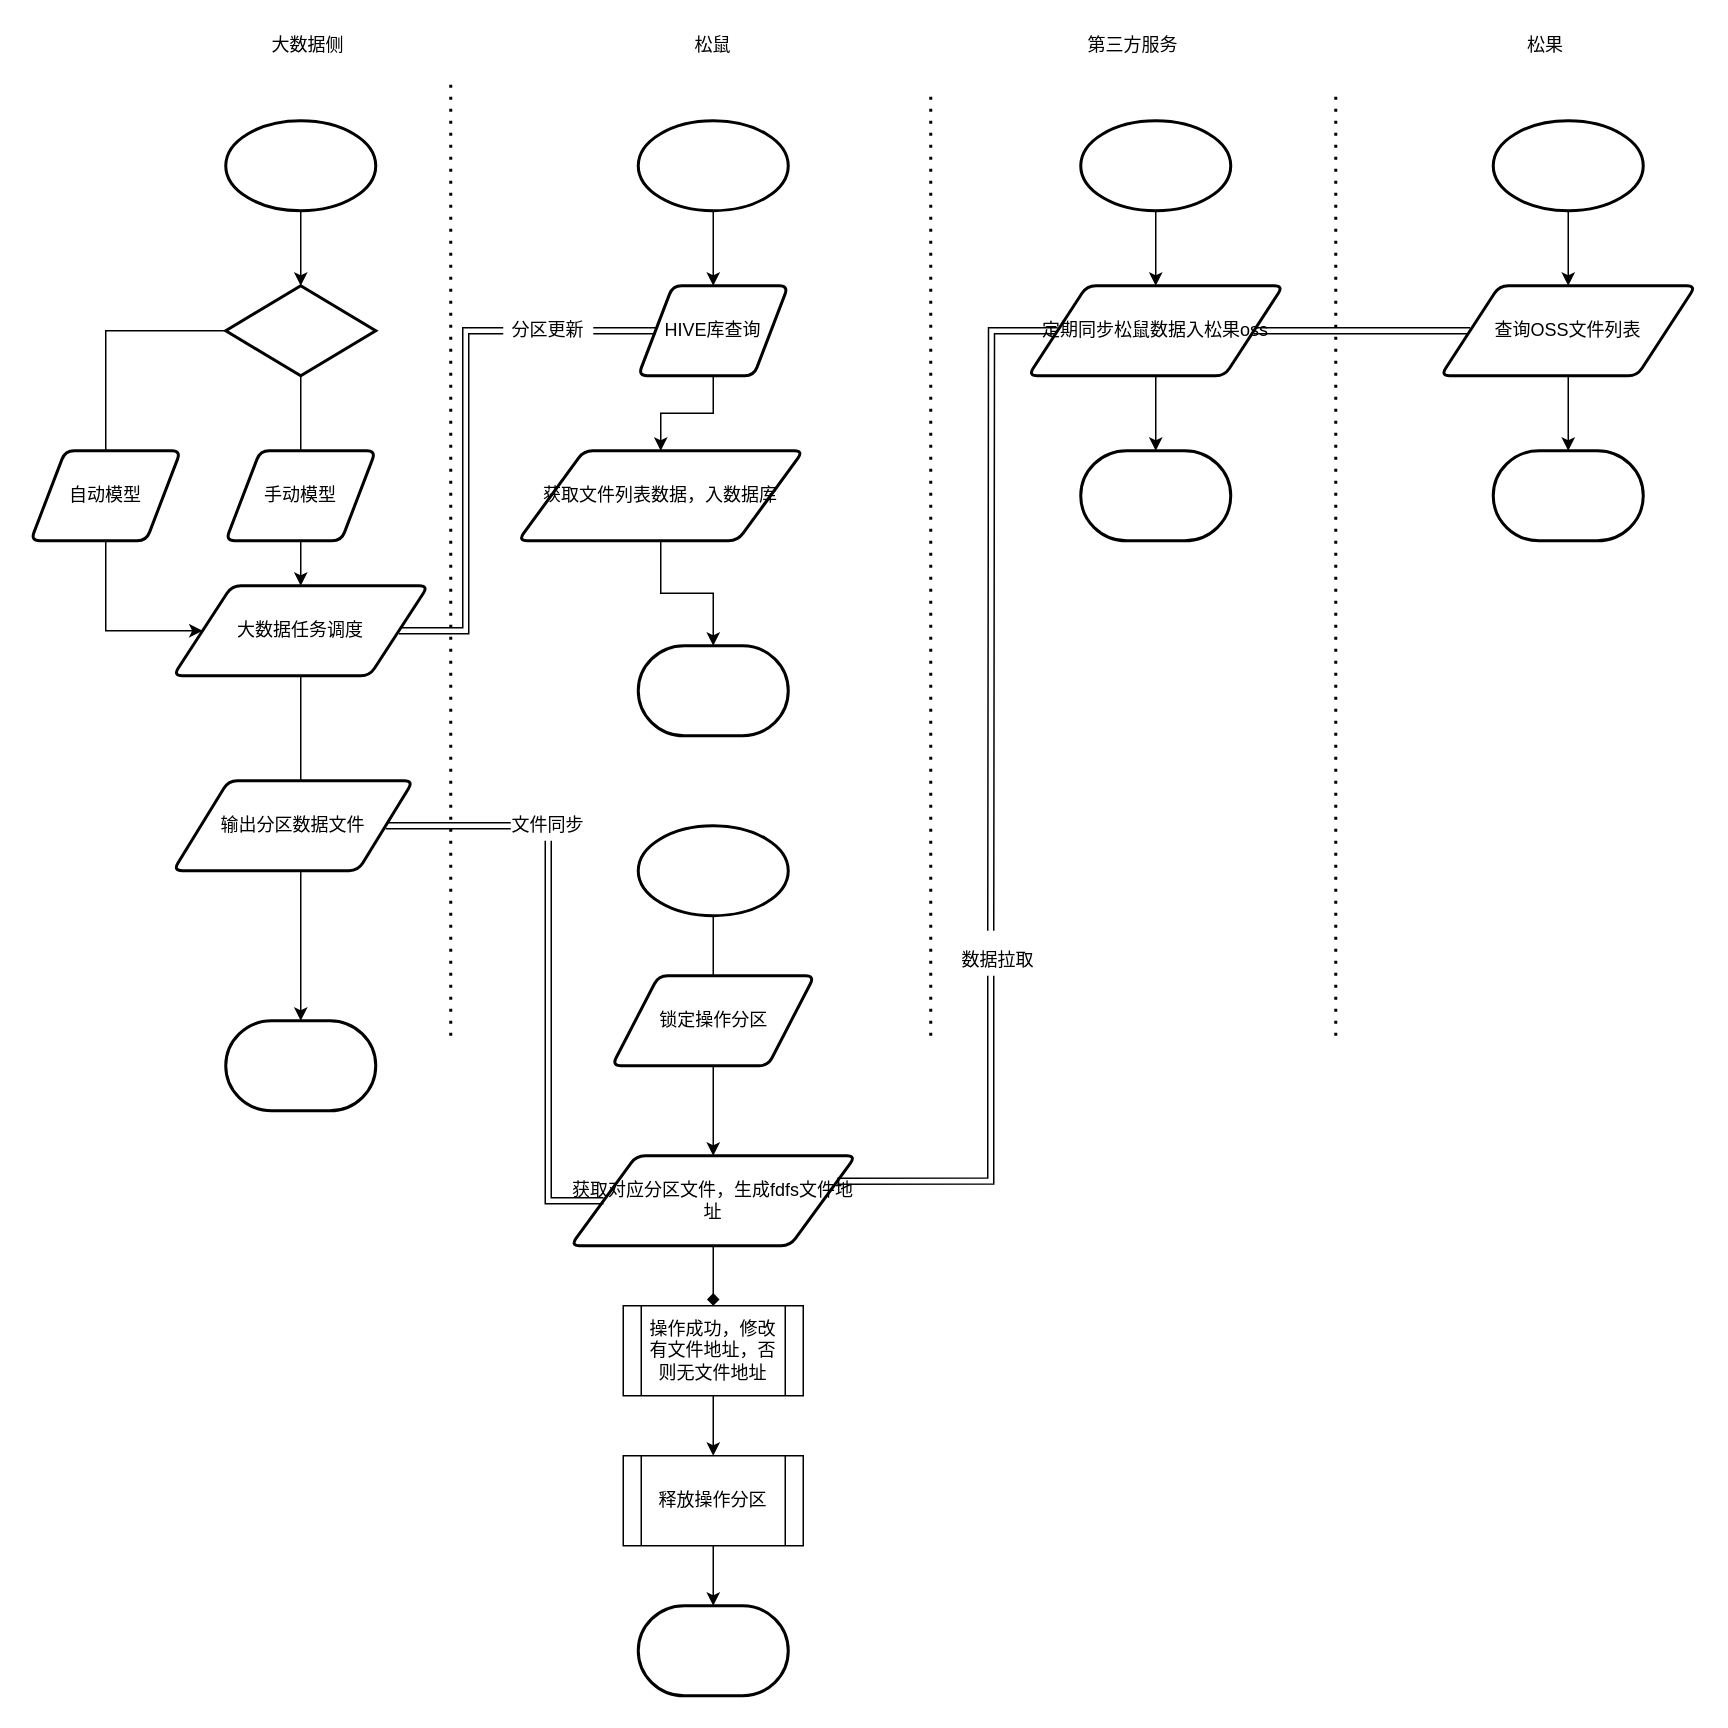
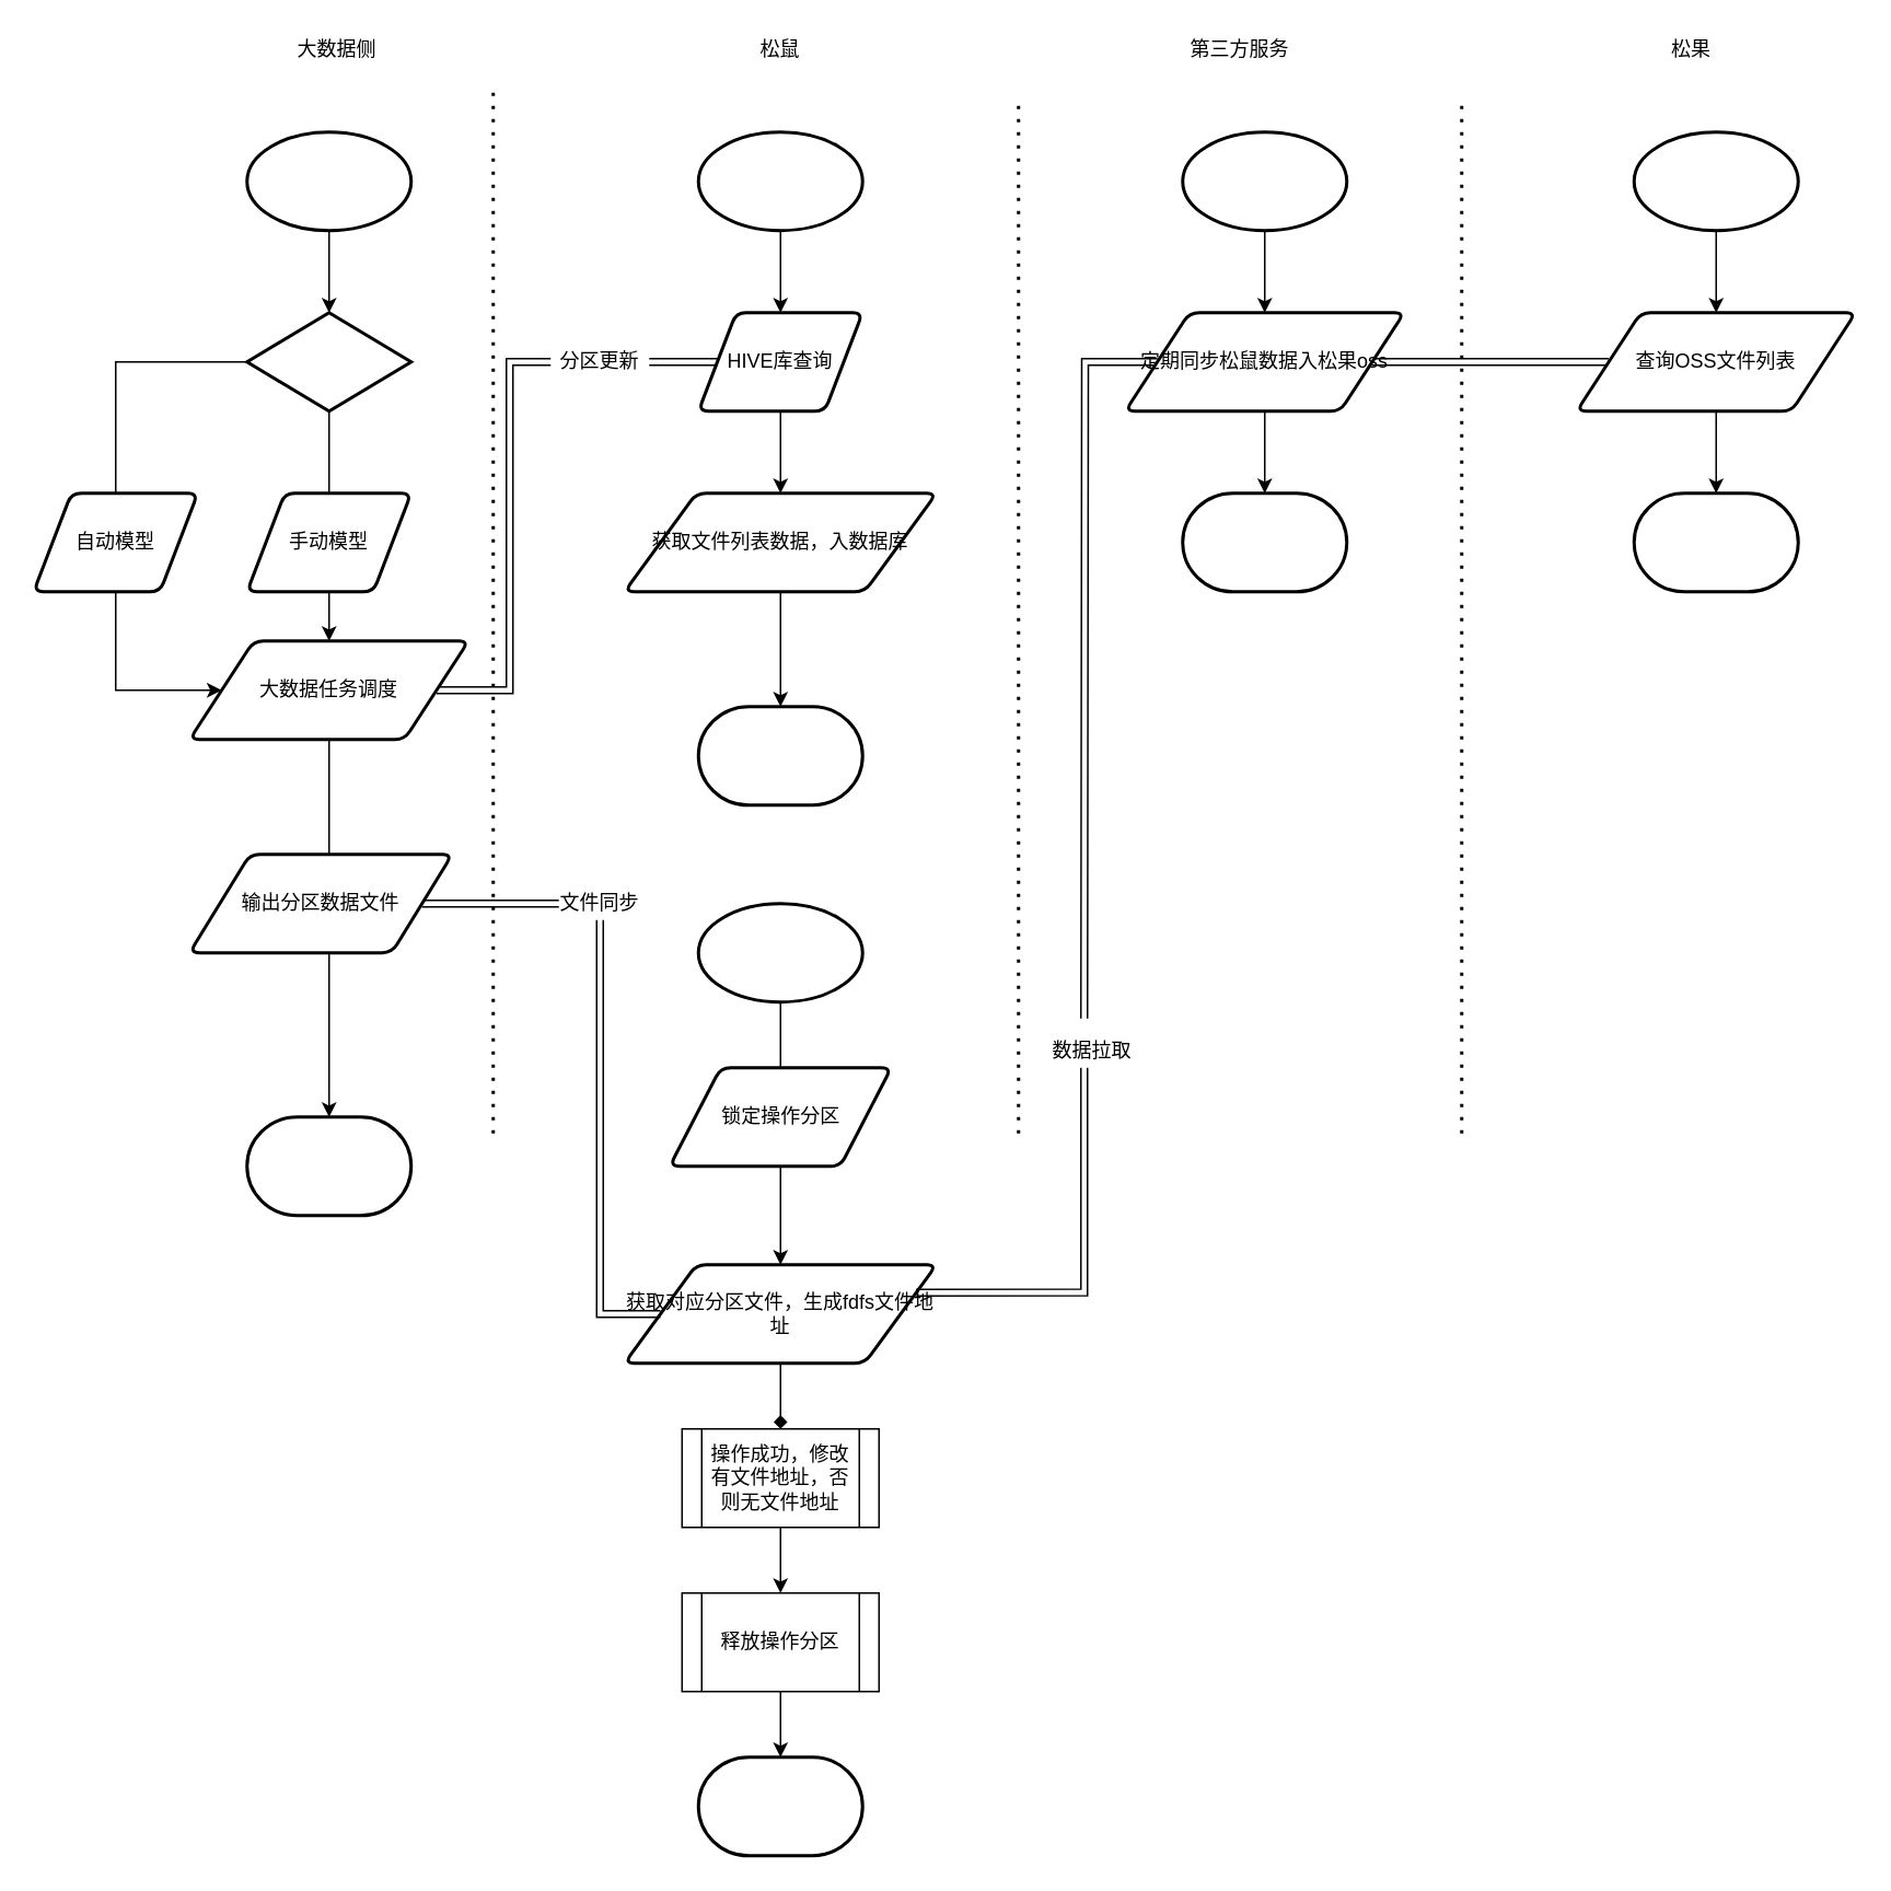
  <mxCell id="0" />
  <mxCell id="1" parent="0" />
  <mxCell id="2" value="" style="endArrow=none;dashed=1;html=1;dashPattern=1 3;strokeWidth=2;" parent="1" edge="1"><mxGeometry width="50" height="50" relative="1" as="geometry"><mxPoint x="300" y="690" as="sourcePoint" /><mxPoint x="300" y="50" as="targetPoint" /></mxGeometry></mxCell>
  <mxCell id="3" value="" style="endArrow=none;dashed=1;html=1;dashPattern=1 3;strokeWidth=2;" parent="1" edge="1"><mxGeometry width="50" height="50" relative="1" as="geometry"><mxPoint x="620" y="690" as="sourcePoint" /><mxPoint x="620" y="60" as="targetPoint" /></mxGeometry></mxCell>
  <mxCell id="4" value="大数据侧" style="text;html=1;strokeColor=none;fillColor=none;align=center;verticalAlign=middle;whiteSpace=wrap;rounded=0;" parent="1" vertex="1"><mxGeometry x="170" y="20" width="70" height="20" as="geometry" /></mxCell>
  <mxCell id="5" value="松鼠" style="text;html=1;strokeColor=none;fillColor=none;align=center;verticalAlign=middle;whiteSpace=wrap;rounded=0;" parent="1" vertex="1"><mxGeometry x="440" y="20" width="70" height="20" as="geometry" /></mxCell>
  <mxCell id="6" value="第三方服务" style="text;html=1;strokeColor=none;fillColor=none;align=center;verticalAlign=middle;whiteSpace=wrap;rounded=0;" parent="1" vertex="1"><mxGeometry x="720" y="20" width="70" height="20" as="geometry" /></mxCell>
  <mxCell id="7" style="edgeStyle=orthogonalEdgeStyle;rounded=0;orthogonalLoop=1;jettySize=auto;html=1;entryX=0.5;entryY=0;entryDx=0;entryDy=0;entryPerimeter=0;" parent="1" source="8" target="12" edge="1"><mxGeometry relative="1" as="geometry" /></mxCell>
  <mxCell id="8" value="" style="strokeWidth=2;html=1;shape=mxgraph.flowchart.start_1;whiteSpace=wrap;" parent="1" vertex="1"><mxGeometry x="150" y="80" width="100" height="60" as="geometry" /></mxCell>
  <mxCell id="9" value="" style="strokeWidth=2;html=1;shape=mxgraph.flowchart.terminator;whiteSpace=wrap;" parent="1" vertex="1"><mxGeometry x="150" y="680" width="100" height="60" as="geometry" /></mxCell>
  <mxCell id="10" style="edgeStyle=orthogonalEdgeStyle;rounded=0;orthogonalLoop=1;jettySize=auto;html=1;entryX=0.5;entryY=0;entryDx=0;entryDy=0;" parent="1" source="12" target="15" edge="1"><mxGeometry relative="1" as="geometry" /></mxCell>
  <mxCell id="11" style="edgeStyle=orthogonalEdgeStyle;rounded=0;orthogonalLoop=1;jettySize=auto;html=1;entryX=0;entryY=0.5;entryDx=0;entryDy=0;exitX=0;exitY=0.5;exitDx=0;exitDy=0;exitPerimeter=0;" parent="1" source="12" target="15" edge="1"><mxGeometry relative="1" as="geometry"><Array as="points"><mxPoint x="70" y="220" /><mxPoint x="70" y="420" /></Array></mxGeometry></mxCell>
  <mxCell id="12" value="" style="strokeWidth=2;html=1;shape=mxgraph.flowchart.decision;whiteSpace=wrap;" parent="1" vertex="1"><mxGeometry x="150" y="190" width="100" height="60" as="geometry" /></mxCell>
  <mxCell id="13" style="edgeStyle=orthogonalEdgeStyle;rounded=0;orthogonalLoop=1;jettySize=auto;html=1;entryX=0.5;entryY=0;entryDx=0;entryDy=0;entryPerimeter=0;" parent="1" source="15" target="9" edge="1"><mxGeometry relative="1" as="geometry" /></mxCell>
  <mxCell id="14" style="edgeStyle=orthogonalEdgeStyle;rounded=0;orthogonalLoop=1;jettySize=auto;html=1;entryX=0;entryY=0.5;entryDx=0;entryDy=0;shape=link;" edge="1" parent="1" source="15" target="33"><mxGeometry relative="1" as="geometry" /></mxCell>
  <mxCell id="15" value="大数据任务调度" style="shape=parallelogram;html=1;strokeWidth=2;perimeter=parallelogramPerimeter;whiteSpace=wrap;rounded=1;arcSize=12;size=0.23;" parent="1" vertex="1"><mxGeometry x="115" y="390" width="170" height="60" as="geometry" /></mxCell>
  <mxCell id="16" value="手动模型" style="shape=parallelogram;html=1;strokeWidth=2;perimeter=parallelogramPerimeter;whiteSpace=wrap;rounded=1;arcSize=12;size=0.23;" parent="1" vertex="1"><mxGeometry x="150" y="300" width="100" height="60" as="geometry" /></mxCell>
  <mxCell id="17" value="自动模型" style="shape=parallelogram;html=1;strokeWidth=2;perimeter=parallelogramPerimeter;whiteSpace=wrap;rounded=1;arcSize=12;size=0.23;" parent="1" vertex="1"><mxGeometry x="20" y="300" width="100" height="60" as="geometry" /></mxCell>
  <mxCell id="18" style="edgeStyle=orthogonalEdgeStyle;rounded=0;orthogonalLoop=1;jettySize=auto;html=1;entryX=0;entryY=0.5;entryDx=0;entryDy=0;shape=link;" edge="1" parent="1" source="19" target="35"><mxGeometry relative="1" as="geometry" /></mxCell>
  <mxCell id="19" value="输出分区数据文件" style="shape=parallelogram;html=1;strokeWidth=2;perimeter=parallelogramPerimeter;whiteSpace=wrap;rounded=1;arcSize=12;size=0.23;" parent="1" vertex="1"><mxGeometry x="115" y="520" width="160" height="60" as="geometry" /></mxCell>
  <mxCell id="20" value="" style="edgeStyle=orthogonalEdgeStyle;rounded=0;orthogonalLoop=1;jettySize=auto;html=1;" parent="1" source="21" target="31" edge="1"><mxGeometry relative="1" as="geometry" /></mxCell>
  <mxCell id="21" value="" style="strokeWidth=2;html=1;shape=mxgraph.flowchart.start_1;whiteSpace=wrap;" parent="1" vertex="1"><mxGeometry x="425" y="80" width="100" height="60" as="geometry" /></mxCell>
  <mxCell id="22" value="" style="strokeWidth=2;html=1;shape=mxgraph.flowchart.terminator;whiteSpace=wrap;" parent="1" vertex="1"><mxGeometry x="425" y="430" width="100" height="60" as="geometry" /></mxCell>
  <mxCell id="23" value="" style="edgeStyle=orthogonalEdgeStyle;rounded=0;orthogonalLoop=1;jettySize=auto;html=1;" parent="1" source="31" target="25" edge="1"><mxGeometry relative="1" as="geometry"><mxPoint x="475" y="240" as="sourcePoint" /></mxGeometry></mxCell>
  <mxCell id="24" value="" style="edgeStyle=orthogonalEdgeStyle;rounded=0;orthogonalLoop=1;jettySize=auto;html=1;" parent="1" source="25" target="22" edge="1"><mxGeometry relative="1" as="geometry" /></mxCell>
- <mxCell id="25" value="获取文件列表数据，入数据库" style="shape=parallelogram;html=1;strokeWidth=2;perimeter=parallelogramPerimeter;whiteSpace=wrap;rounded=1;arcSize=12;size=0.23;" parent="1" vertex="1"><mxGeometry x="345" y="300" width="190" height="60" as="geometry" /></mxCell>
+ <mxCell id="25" value="获取文件列表数据，入数据库" style="shape=parallelogram;html=1;strokeWidth=2;perimeter=parallelogramPerimeter;whiteSpace=wrap;rounded=1;arcSize=12;size=0.23;" parent="1" vertex="1"><mxGeometry x="380" y="300" width="190" height="60" as="geometry" /></mxCell>
  <mxCell id="26" value="" style="edgeStyle=orthogonalEdgeStyle;rounded=0;orthogonalLoop=1;jettySize=auto;html=1;" parent="1" source="27" edge="1"><mxGeometry relative="1" as="geometry"><mxPoint x="475" y="670" as="targetPoint" /></mxGeometry></mxCell>
  <mxCell id="27" value="" style="strokeWidth=2;html=1;shape=mxgraph.flowchart.start_1;whiteSpace=wrap;" parent="1" vertex="1"><mxGeometry x="425" y="550" width="100" height="60" as="geometry" /></mxCell>
  <mxCell id="28" value="" style="strokeWidth=2;html=1;shape=mxgraph.flowchart.terminator;whiteSpace=wrap;" parent="1" vertex="1"><mxGeometry x="425" y="1070" width="100" height="60" as="geometry" /></mxCell>
  <mxCell id="29" value="" style="edgeStyle=orthogonalEdgeStyle;rounded=0;orthogonalLoop=1;jettySize=auto;html=1;endArrow=diamond;" edge="1" parent="1" source="30" target="37"><mxGeometry relative="1" as="geometry" /></mxCell>
  <mxCell id="30" value="获取对应分区文件，生成fdfs文件地址" style="shape=parallelogram;html=1;strokeWidth=2;perimeter=parallelogramPerimeter;whiteSpace=wrap;rounded=1;arcSize=12;size=0.23;" parent="1" vertex="1"><mxGeometry x="380" y="770" width="190" height="60" as="geometry" /></mxCell>
  <mxCell id="31" value="HIVE库查询" style="shape=parallelogram;html=1;strokeWidth=2;perimeter=parallelogramPerimeter;whiteSpace=wrap;rounded=1;arcSize=12;size=0.23;" parent="1" vertex="1"><mxGeometry x="425" y="190" width="100" height="60" as="geometry" /></mxCell>
  <mxCell id="32" value="" style="edgeStyle=orthogonalEdgeStyle;shape=link;rounded=0;orthogonalLoop=1;jettySize=auto;html=1;" edge="1" parent="1" source="33" target="31"><mxGeometry relative="1" as="geometry" /></mxCell>
  <mxCell id="33" value="分区更新" style="text;html=1;strokeColor=none;fillColor=none;align=center;verticalAlign=middle;whiteSpace=wrap;rounded=0;" parent="1" vertex="1"><mxGeometry x="335" y="210" width="60" height="20" as="geometry" /></mxCell>
  <mxCell id="34" style="edgeStyle=orthogonalEdgeStyle;shape=link;rounded=0;orthogonalLoop=1;jettySize=auto;html=1;entryX=0;entryY=0.5;entryDx=0;entryDy=0;" edge="1" parent="1" source="35" target="30"><mxGeometry relative="1" as="geometry"><Array as="points"><mxPoint x="365" y="800" /></Array></mxGeometry></mxCell>
  <mxCell id="35" value="文件同步" style="text;html=1;strokeColor=none;fillColor=none;align=center;verticalAlign=middle;whiteSpace=wrap;rounded=0;" parent="1" vertex="1"><mxGeometry x="340" y="540" width="50" height="20" as="geometry" /></mxCell>
  <mxCell id="36" value="" style="edgeStyle=orthogonalEdgeStyle;rounded=0;orthogonalLoop=1;jettySize=auto;html=1;" edge="1" parent="1" source="37" target="41"><mxGeometry relative="1" as="geometry" /></mxCell>
  <mxCell id="37" value="操作成功，修改有文件地址，否则无文件地址" style="shape=process;whiteSpace=wrap;html=1;backgroundOutline=1;" vertex="1" parent="1"><mxGeometry x="415" y="870" width="120" height="60" as="geometry" /></mxCell>
  <mxCell id="38" value="" style="edgeStyle=orthogonalEdgeStyle;rounded=0;orthogonalLoop=1;jettySize=auto;html=1;" edge="1" parent="1" source="39" target="30"><mxGeometry relative="1" as="geometry" /></mxCell>
  <mxCell id="39" value="锁定操作分区" style="shape=parallelogram;html=1;strokeWidth=2;perimeter=parallelogramPerimeter;whiteSpace=wrap;rounded=1;arcSize=12;size=0.23;" vertex="1" parent="1"><mxGeometry x="407.5" y="650" width="135" height="60" as="geometry" /></mxCell>
  <mxCell id="40" value="" style="edgeStyle=orthogonalEdgeStyle;rounded=0;orthogonalLoop=1;jettySize=auto;html=1;" edge="1" parent="1" source="41" target="28"><mxGeometry relative="1" as="geometry" /></mxCell>
  <mxCell id="41" value="释放操作分区" style="shape=process;whiteSpace=wrap;html=1;backgroundOutline=1;" vertex="1" parent="1"><mxGeometry x="415" y="970" width="120" height="60" as="geometry" /></mxCell>
  <mxCell id="42" value="" style="edgeStyle=orthogonalEdgeStyle;rounded=0;orthogonalLoop=1;jettySize=auto;html=1;" edge="1" source="43" target="48" parent="1"><mxGeometry relative="1" as="geometry" /></mxCell>
  <mxCell id="43" value="" style="strokeWidth=2;html=1;shape=mxgraph.flowchart.start_1;whiteSpace=wrap;" vertex="1" parent="1"><mxGeometry x="720" y="80" width="100" height="60" as="geometry" /></mxCell>
  <mxCell id="44" value="" style="strokeWidth=2;html=1;shape=mxgraph.flowchart.terminator;whiteSpace=wrap;" vertex="1" parent="1"><mxGeometry x="720" y="300" width="100" height="60" as="geometry" /></mxCell>
  <mxCell id="45" value="" style="edgeStyle=orthogonalEdgeStyle;rounded=0;orthogonalLoop=1;jettySize=auto;html=1;" edge="1" source="48" parent="1"><mxGeometry relative="1" as="geometry"><mxPoint x="770" y="240" as="sourcePoint" /><mxPoint x="770" y="300" as="targetPoint" /></mxGeometry></mxCell>
  <mxCell id="46" style="edgeStyle=orthogonalEdgeStyle;shape=link;rounded=0;orthogonalLoop=1;jettySize=auto;html=1;" edge="1" parent="1" source="48"><mxGeometry relative="1" as="geometry"><mxPoint x="660" y="620" as="targetPoint" /></mxGeometry></mxCell>
  <mxCell id="47" value="" style="edgeStyle=orthogonalEdgeStyle;shape=link;rounded=0;orthogonalLoop=1;jettySize=auto;html=1;" edge="1" parent="1" source="48" target="55"><mxGeometry relative="1" as="geometry" /></mxCell>
  <mxCell id="48" value="定期同步松鼠数据入松果oss" style="shape=parallelogram;html=1;strokeWidth=2;perimeter=parallelogramPerimeter;whiteSpace=wrap;rounded=1;arcSize=12;size=0.23;" vertex="1" parent="1"><mxGeometry x="685" y="190" width="170" height="60" as="geometry" /></mxCell>
  <mxCell id="49" value="" style="endArrow=none;dashed=1;html=1;dashPattern=1 3;strokeWidth=2;" edge="1" parent="1"><mxGeometry width="50" height="50" relative="1" as="geometry"><mxPoint x="890" y="690" as="sourcePoint" /><mxPoint x="890" y="60" as="targetPoint" /></mxGeometry></mxCell>
  <mxCell id="50" value="松果" style="text;html=1;strokeColor=none;fillColor=none;align=center;verticalAlign=middle;whiteSpace=wrap;rounded=0;" vertex="1" parent="1"><mxGeometry x="995" y="20" width="70" height="20" as="geometry" /></mxCell>
  <mxCell id="51" value="" style="edgeStyle=orthogonalEdgeStyle;rounded=0;orthogonalLoop=1;jettySize=auto;html=1;" edge="1" source="52" target="55" parent="1"><mxGeometry relative="1" as="geometry" /></mxCell>
  <mxCell id="52" value="" style="strokeWidth=2;html=1;shape=mxgraph.flowchart.start_1;whiteSpace=wrap;" vertex="1" parent="1"><mxGeometry x="995" y="80" width="100" height="60" as="geometry" /></mxCell>
  <mxCell id="53" value="" style="strokeWidth=2;html=1;shape=mxgraph.flowchart.terminator;whiteSpace=wrap;" vertex="1" parent="1"><mxGeometry x="995" y="300" width="100" height="60" as="geometry" /></mxCell>
  <mxCell id="54" value="" style="edgeStyle=orthogonalEdgeStyle;rounded=0;orthogonalLoop=1;jettySize=auto;html=1;" edge="1" source="55" parent="1"><mxGeometry relative="1" as="geometry"><mxPoint x="1045" y="240" as="sourcePoint" /><mxPoint x="1045" y="300" as="targetPoint" /></mxGeometry></mxCell>
  <mxCell id="55" value="查询OSS文件列表" style="shape=parallelogram;html=1;strokeWidth=2;perimeter=parallelogramPerimeter;whiteSpace=wrap;rounded=1;arcSize=12;size=0.23;" vertex="1" parent="1"><mxGeometry x="960" y="190" width="170" height="60" as="geometry" /></mxCell>
  <mxCell id="56" style="edgeStyle=orthogonalEdgeStyle;shape=link;rounded=0;orthogonalLoop=1;jettySize=auto;html=1;entryX=1;entryY=0.25;entryDx=0;entryDy=0;" edge="1" parent="1" source="57" target="30"><mxGeometry relative="1" as="geometry"><Array as="points"><mxPoint x="660" y="787" /></Array></mxGeometry></mxCell>
  <mxCell id="57" value="数据拉取" style="text;html=1;strokeColor=none;fillColor=none;align=center;verticalAlign=middle;whiteSpace=wrap;rounded=0;" vertex="1" parent="1"><mxGeometry x="620" y="630" width="90" height="20" as="geometry" /></mxCell>
